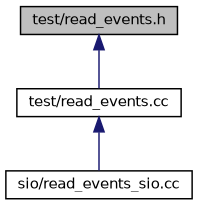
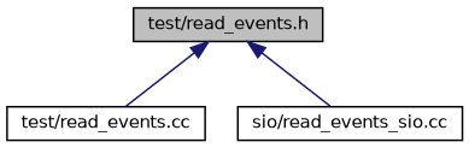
  digraph {
    node [color=black fillcolor=white fontname=Helvetica fontsize=10 shape=record style=filled]
    edge [color=midnightblue dir=back fontname=Helvetica fontsize=10 labelfontname=Helvetica labelfontsize=10 style=solid]
    n1 [fillcolor=grey75 fontcolor=black height=0.2 label="test/read_events.h" width=0.4]
    n2 [height=0.2 label="test/read_events.cc" width=0.4]
    n3 [height=0.2 label="sio/read_events_sio.cc" width=0.4]
    n1 -> n2
-   n2 -> n3
+   n1 -> n3
  }
